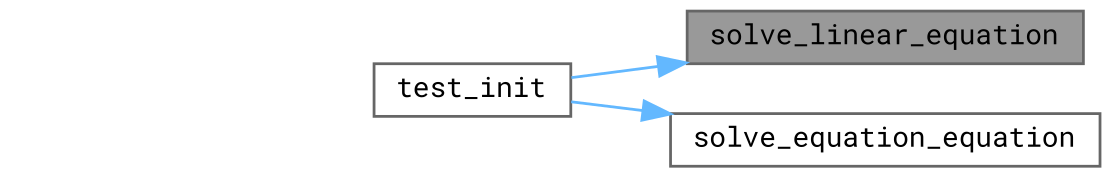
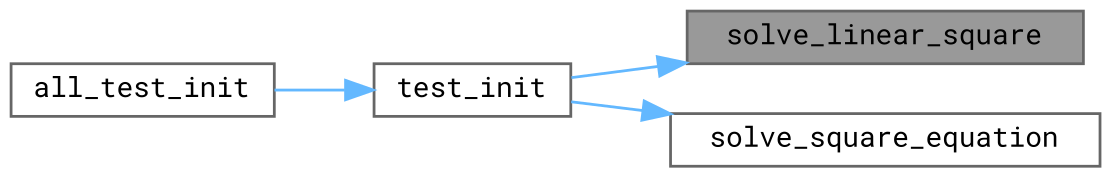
  digraph {
    fontname="Roboto Mono"
    rankdir=RL
    node [color=grey40 fillcolor=white fontname="Roboto Mono" fontsize=10 shape=box style=filled]
    edge [color=steelblue1 dir=back fontname="Roboto Mono" fontsize=10 labelfontname=Helvetica labelfontsize=10 style=solid]
-   n1 [color=gray40 fillcolor=grey60 fontcolor=black height=0.2 label=solve_linear_equation width=0.4]
+   n1 [color=gray40 fillcolor=grey60 fontcolor=black height=0.2 label=solve_linear_square width=0.4]
    n2 [height=0.2 label=test_init width=0.4]
-   n3 [height=0.2 label=solve_equation_equation width=0.4]
+   n3 [height=0.2 label=solve_square_equation width=0.4]
+   n4 [height=0.2 label=all_test_init width=0.4]
    n1 -> n2
+   n2 -> n4
    n3 -> n2
  }
